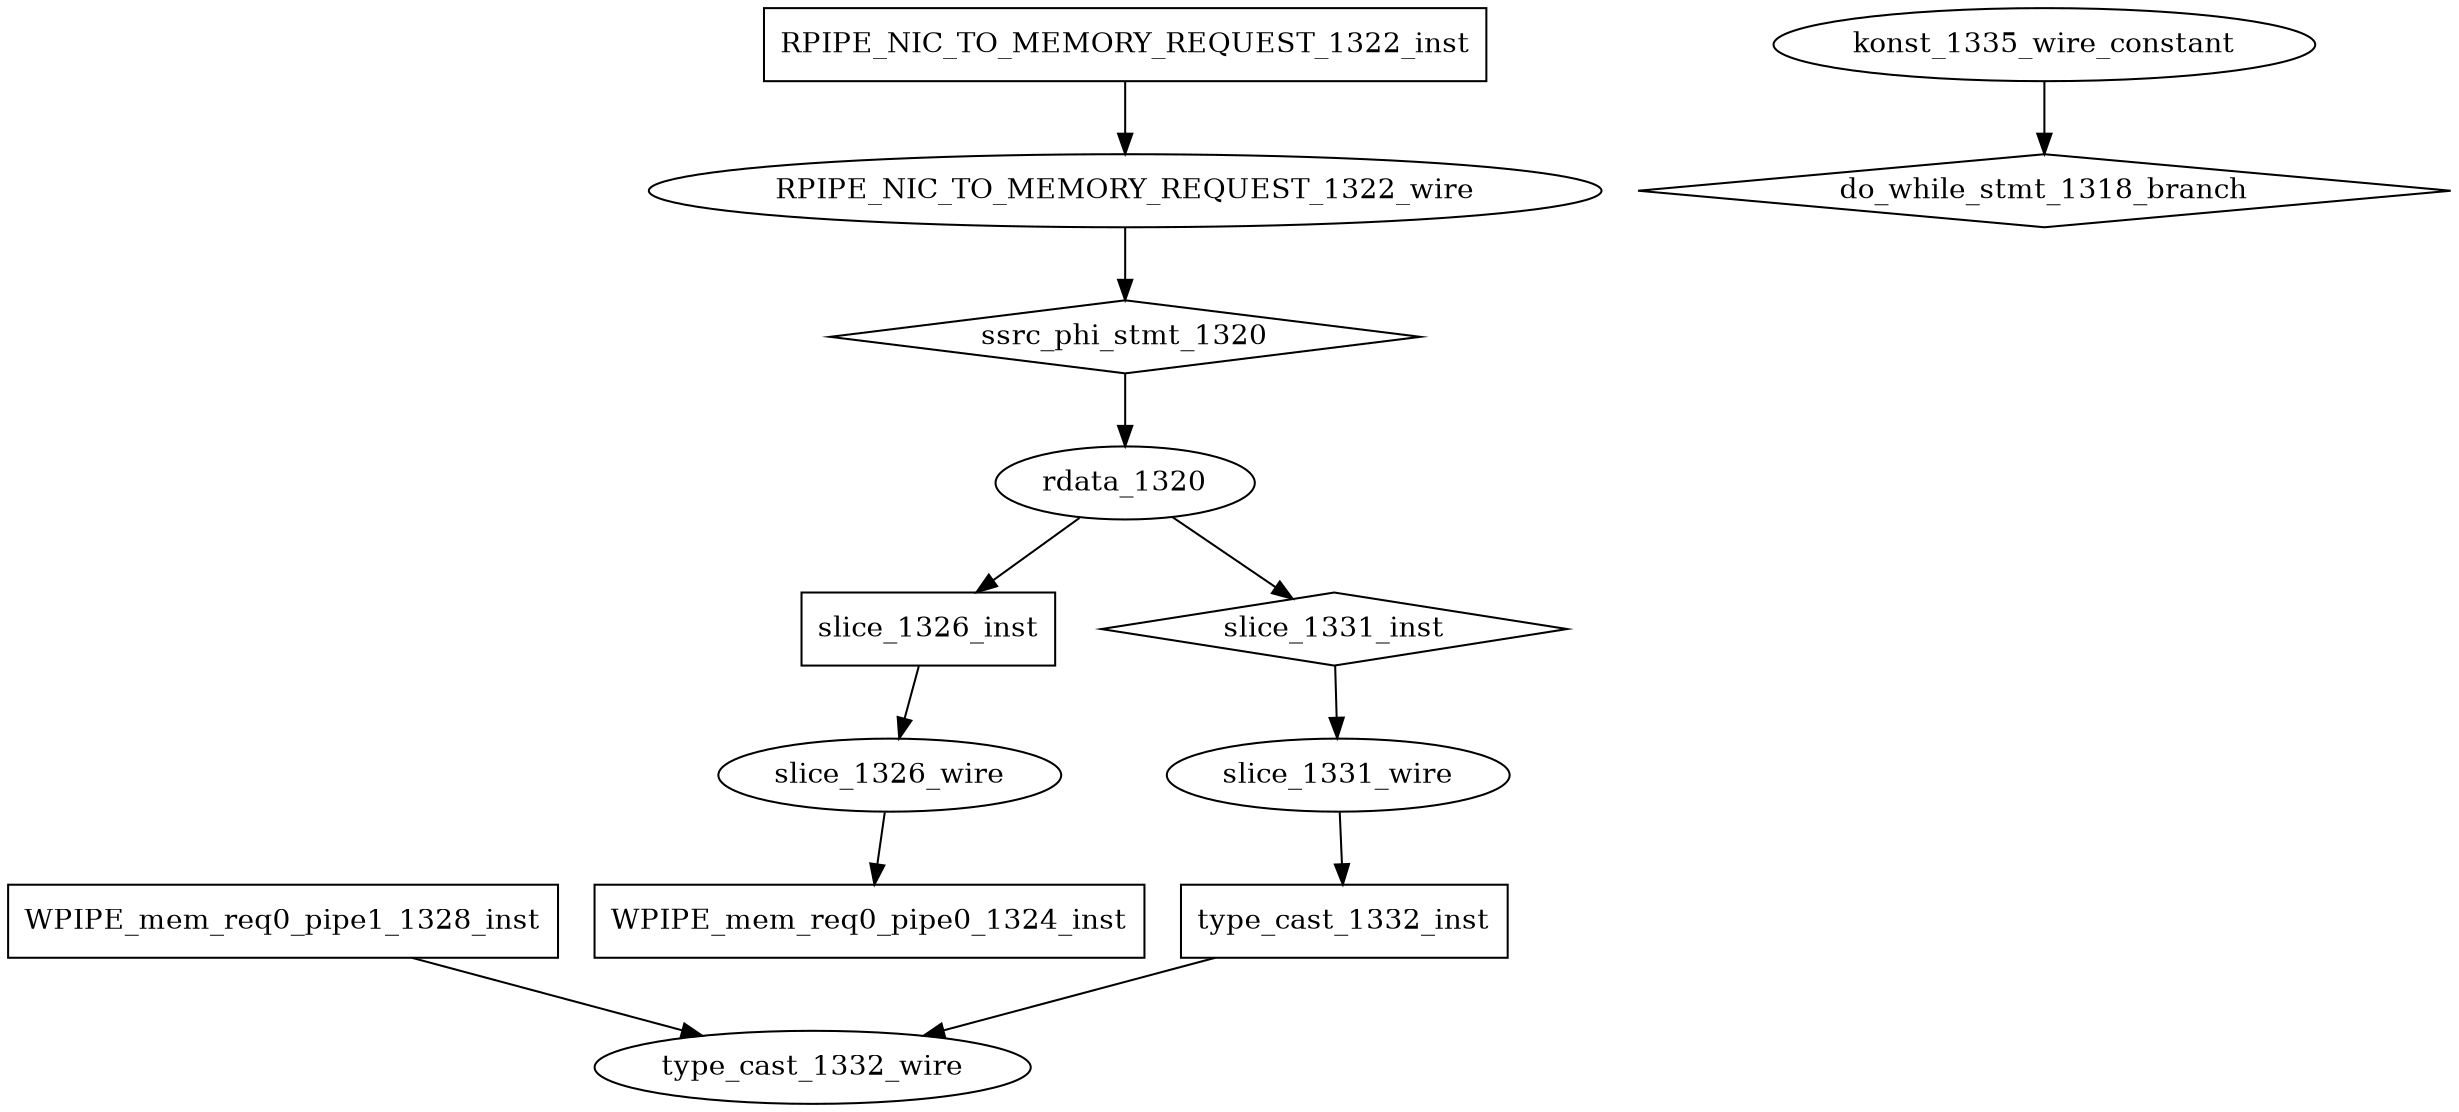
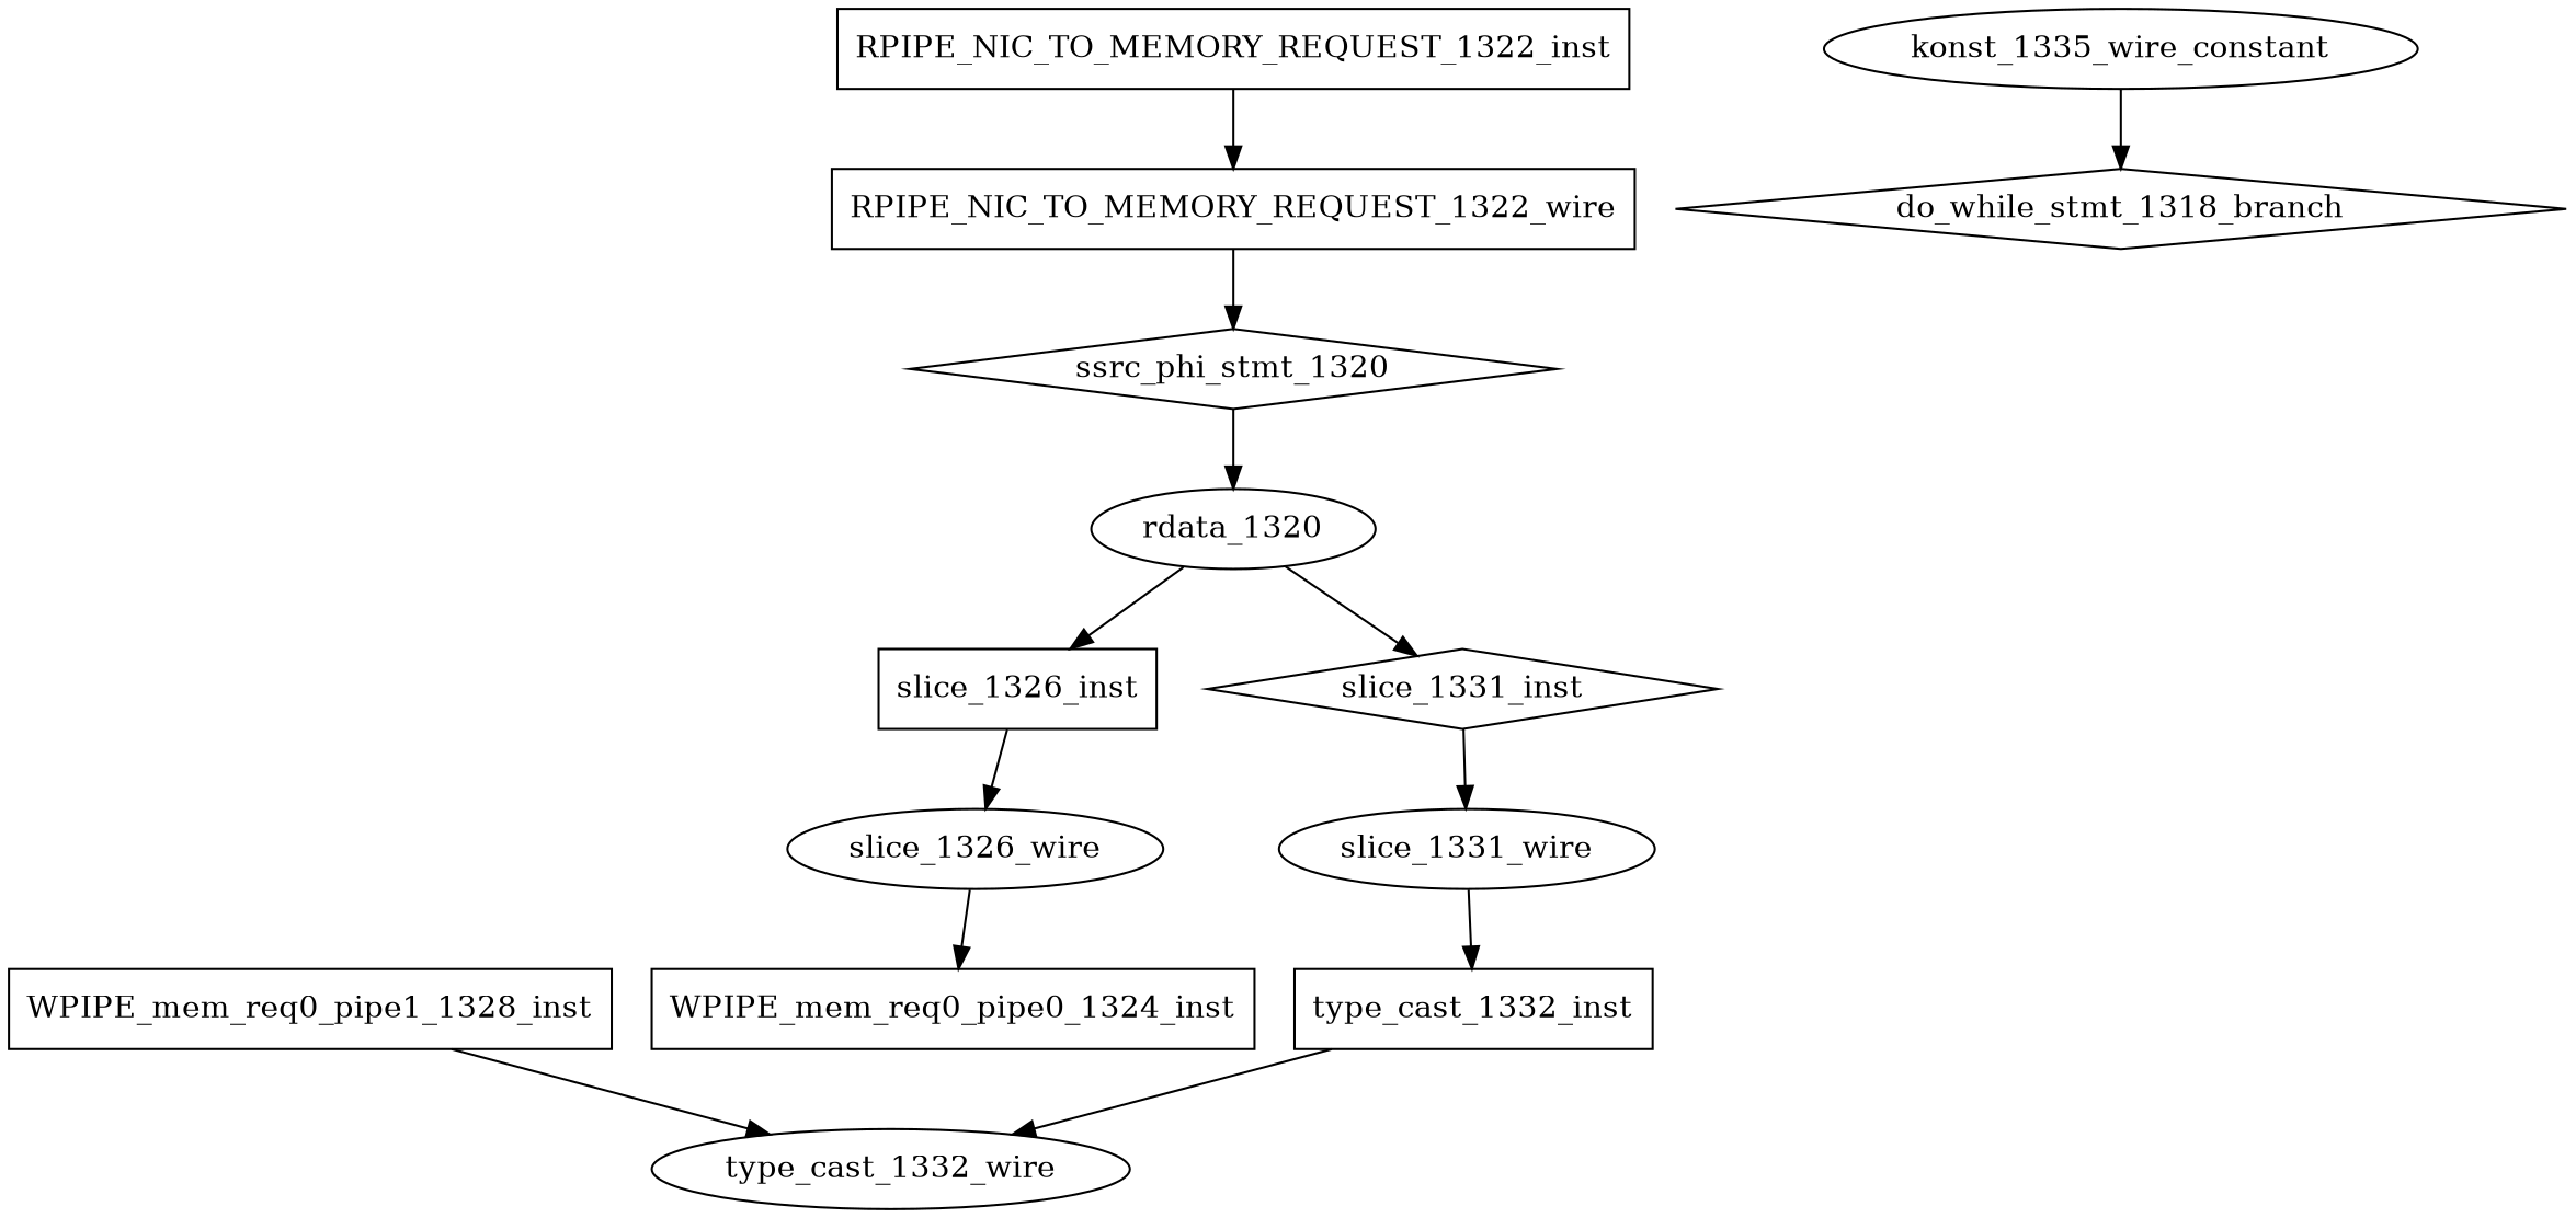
  digraph {
    node [shape=ellipse]
    ssrc_phi_stmt_1320 [shape=diamond]
-   RPIPE_NIC_TO_MEMORY_REQUEST_1322_wire
+   RPIPE_NIC_TO_MEMORY_REQUEST_1322_wire [shape=box]
    rdata_1320
    do_while_stmt_1318_branch [shape=diamond]
    konst_1335_wire_constant
    slice_1326_inst [shape=rectangle]
    slice_1331_inst [shape=diamond]
    slice_1326_wire
    slice_1331_wire
    WPIPE_mem_req0_pipe0_1324_inst [shape=rectangle]
    type_cast_1332_inst [shape=rectangle]
    type_cast_1332_wire
    WPIPE_mem_req0_pipe1_1328_inst [shape=rectangle]
    RPIPE_NIC_TO_MEMORY_REQUEST_1322_inst [shape=rectangle]
    ssrc_phi_stmt_1320 -> rdata_1320
    RPIPE_NIC_TO_MEMORY_REQUEST_1322_wire -> ssrc_phi_stmt_1320
    rdata_1320 -> slice_1326_inst
    rdata_1320 -> slice_1331_inst
    konst_1335_wire_constant -> do_while_stmt_1318_branch
    slice_1326_inst -> slice_1326_wire
    slice_1331_inst -> slice_1331_wire
    slice_1326_wire -> WPIPE_mem_req0_pipe0_1324_inst
    slice_1331_wire -> type_cast_1332_inst
    type_cast_1332_inst -> type_cast_1332_wire
    WPIPE_mem_req0_pipe1_1328_inst -> type_cast_1332_wire
    RPIPE_NIC_TO_MEMORY_REQUEST_1322_inst -> RPIPE_NIC_TO_MEMORY_REQUEST_1322_wire
  }
